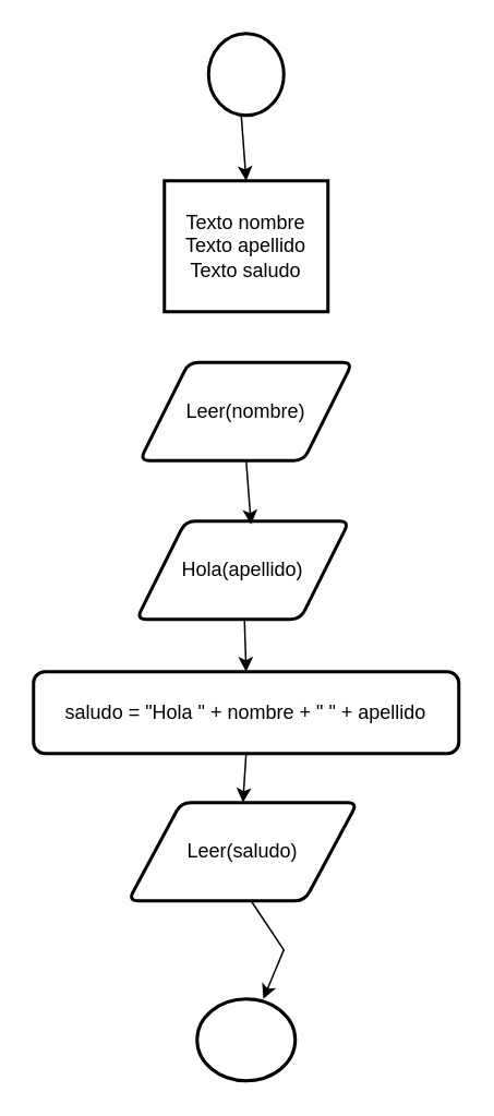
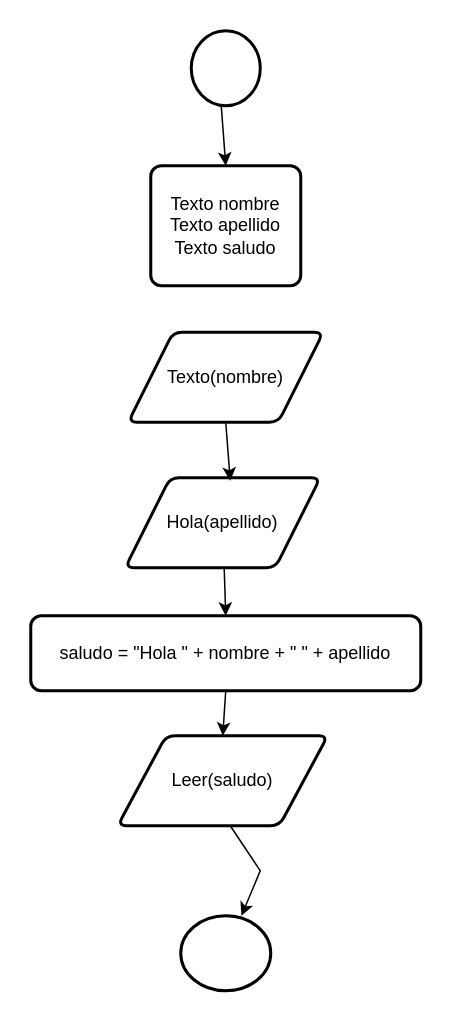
  <mxCell id="0" />
  <mxCell id="1" parent="0" />
  <mxCell id="2" value="" style="strokeWidth=2;html=1;shape=mxgraph.flowchart.start_2;whiteSpace=wrap;" vertex="1" parent="1"><mxGeometry x="127" y="20" width="46" height="50" as="geometry" /></mxCell>
  <mxCell id="3" value="" style="endArrow=classic;html=1;rounded=0;entryX=0.5;entryY=0;entryDx=0;entryDy=0;" edge="1" parent="1" target="4"><mxGeometry width="50" height="50" relative="1" as="geometry"><mxPoint x="147" y="70" as="sourcePoint" /><mxPoint x="147" y="130" as="targetPoint" /></mxGeometry></mxCell>
- <mxCell id="4" value="&lt;div&gt;Texto nombre&lt;/div&gt;&lt;div&gt;Texto apellido&lt;br&gt;Texto saludo&lt;br&gt;&lt;/div&gt;" style="whiteSpace=wrap;html=1;absoluteArcSize=1;arcSize=14;strokeWidth=2;rounded=0;" vertex="1" parent="1"><mxGeometry x="100" y="110" width="100" height="80" as="geometry" /></mxCell>
- <mxCell id="5" value="Leer(nombre)" style="shape=parallelogram;html=1;strokeWidth=2;perimeter=parallelogramPerimeter;whiteSpace=wrap;rounded=1;arcSize=12;size=0.23;" vertex="1" parent="1"><mxGeometry x="85" y="221" width="130" height="60" as="geometry" /></mxCell>
+ <mxCell id="4" value="&lt;div&gt;Texto nombre&lt;/div&gt;&lt;div&gt;Texto apellido&lt;br&gt;Texto saludo&lt;br&gt;&lt;/div&gt;" style="rounded=1;whiteSpace=wrap;html=1;absoluteArcSize=1;arcSize=14;strokeWidth=2;" vertex="1" parent="1"><mxGeometry x="100" y="110" width="100" height="80" as="geometry" /></mxCell>
+ <mxCell id="5" value="Texto(nombre)" style="shape=parallelogram;html=1;strokeWidth=2;perimeter=parallelogramPerimeter;whiteSpace=wrap;rounded=1;arcSize=12;size=0.23;" vertex="1" parent="1"><mxGeometry x="85" y="221" width="130" height="60" as="geometry" /></mxCell>
  <mxCell id="6" value="Hola(apellido)" style="shape=parallelogram;html=1;strokeWidth=2;perimeter=parallelogramPerimeter;whiteSpace=wrap;rounded=1;arcSize=12;size=0.23;" vertex="1" parent="1"><mxGeometry x="83" y="318" width="130" height="60" as="geometry" /></mxCell>
  <mxCell id="7" value="" style="endArrow=classic;html=1;rounded=0;exitX=0.5;exitY=1;exitDx=0;exitDy=0;" edge="1" parent="1" source="5"><mxGeometry width="50" height="50" relative="1" as="geometry"><mxPoint x="153" y="300" as="sourcePoint" /><mxPoint x="153" y="320" as="targetPoint" /></mxGeometry></mxCell>
  <mxCell id="8" value="saludo = &quot;Hola &quot; + nombre + &quot; &quot; + apellido " style="rounded=1;whiteSpace=wrap;html=1;absoluteArcSize=1;arcSize=14;strokeWidth=2;" vertex="1" parent="1"><mxGeometry x="20" y="410" width="260" height="50" as="geometry" /></mxCell>
  <mxCell id="9" value="" style="strokeWidth=2;html=1;shape=mxgraph.flowchart.start_2;whiteSpace=wrap;" vertex="1" parent="1"><mxGeometry x="120" y="610" width="60" height="50" as="geometry" /></mxCell>
  <mxCell id="10" value="Leer(saludo)" style="shape=parallelogram;html=1;strokeWidth=2;perimeter=parallelogramPerimeter;whiteSpace=wrap;rounded=1;arcSize=12;size=0.23;" vertex="1" parent="1"><mxGeometry x="78" y="490" width="140" height="60" as="geometry" /></mxCell>
  <mxCell id="11" value="" style="endArrow=classic;html=1;rounded=0;entryX=0.5;entryY=0;entryDx=0;entryDy=0;" edge="1" parent="1" source="6" target="8"><mxGeometry width="50" height="50" relative="1" as="geometry"><mxPoint x="143" y="420" as="sourcePoint" /><mxPoint x="193" y="370" as="targetPoint" /></mxGeometry></mxCell>
  <mxCell id="12" value="" style="endArrow=classic;html=1;rounded=0;exitX=0.5;exitY=1;exitDx=0;exitDy=0;entryX=0.5;entryY=0;entryDx=0;entryDy=0;" edge="1" parent="1" source="8" target="10"><mxGeometry width="50" height="50" relative="1" as="geometry"><mxPoint x="353" y="500" as="sourcePoint" /><mxPoint x="403" y="450" as="targetPoint" /></mxGeometry></mxCell>
  <mxCell id="13" value="" style="endArrow=classic;html=1;rounded=0;" edge="1" parent="1" target="9"><mxGeometry width="50" height="50" relative="1" as="geometry"><mxPoint x="153" y="550" as="sourcePoint" /><mxPoint x="153" y="600" as="targetPoint" /><Array as="points"><mxPoint x="173" y="580" /></Array></mxGeometry></mxCell>
